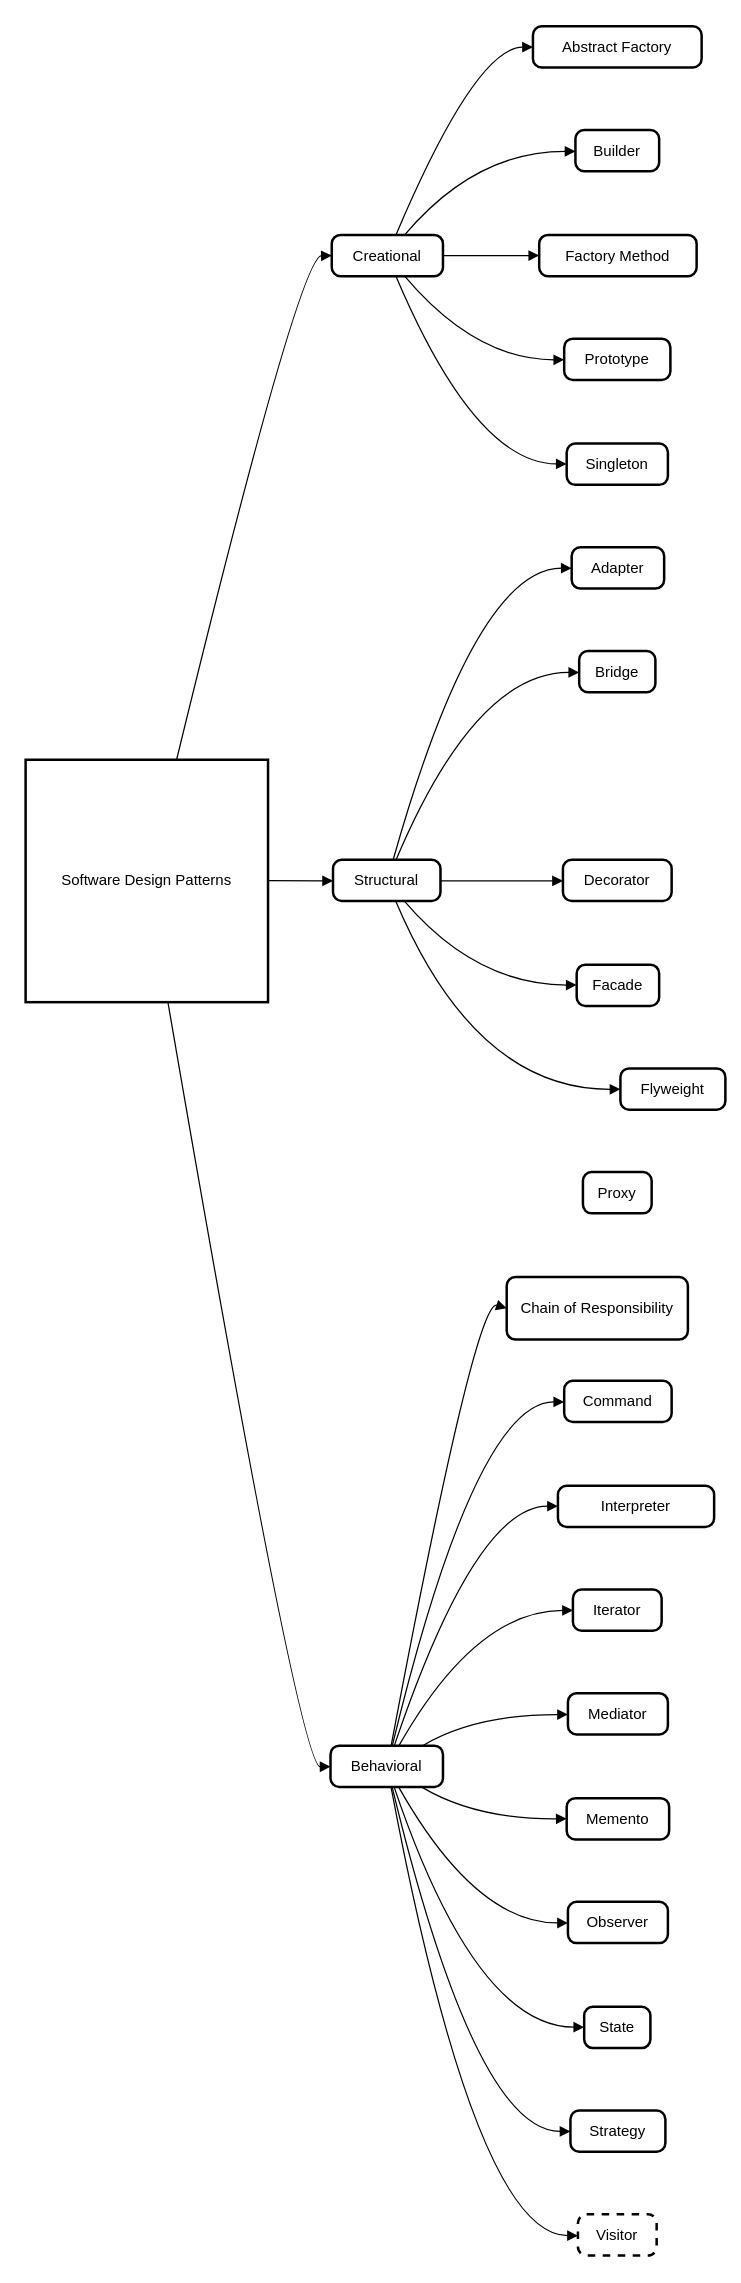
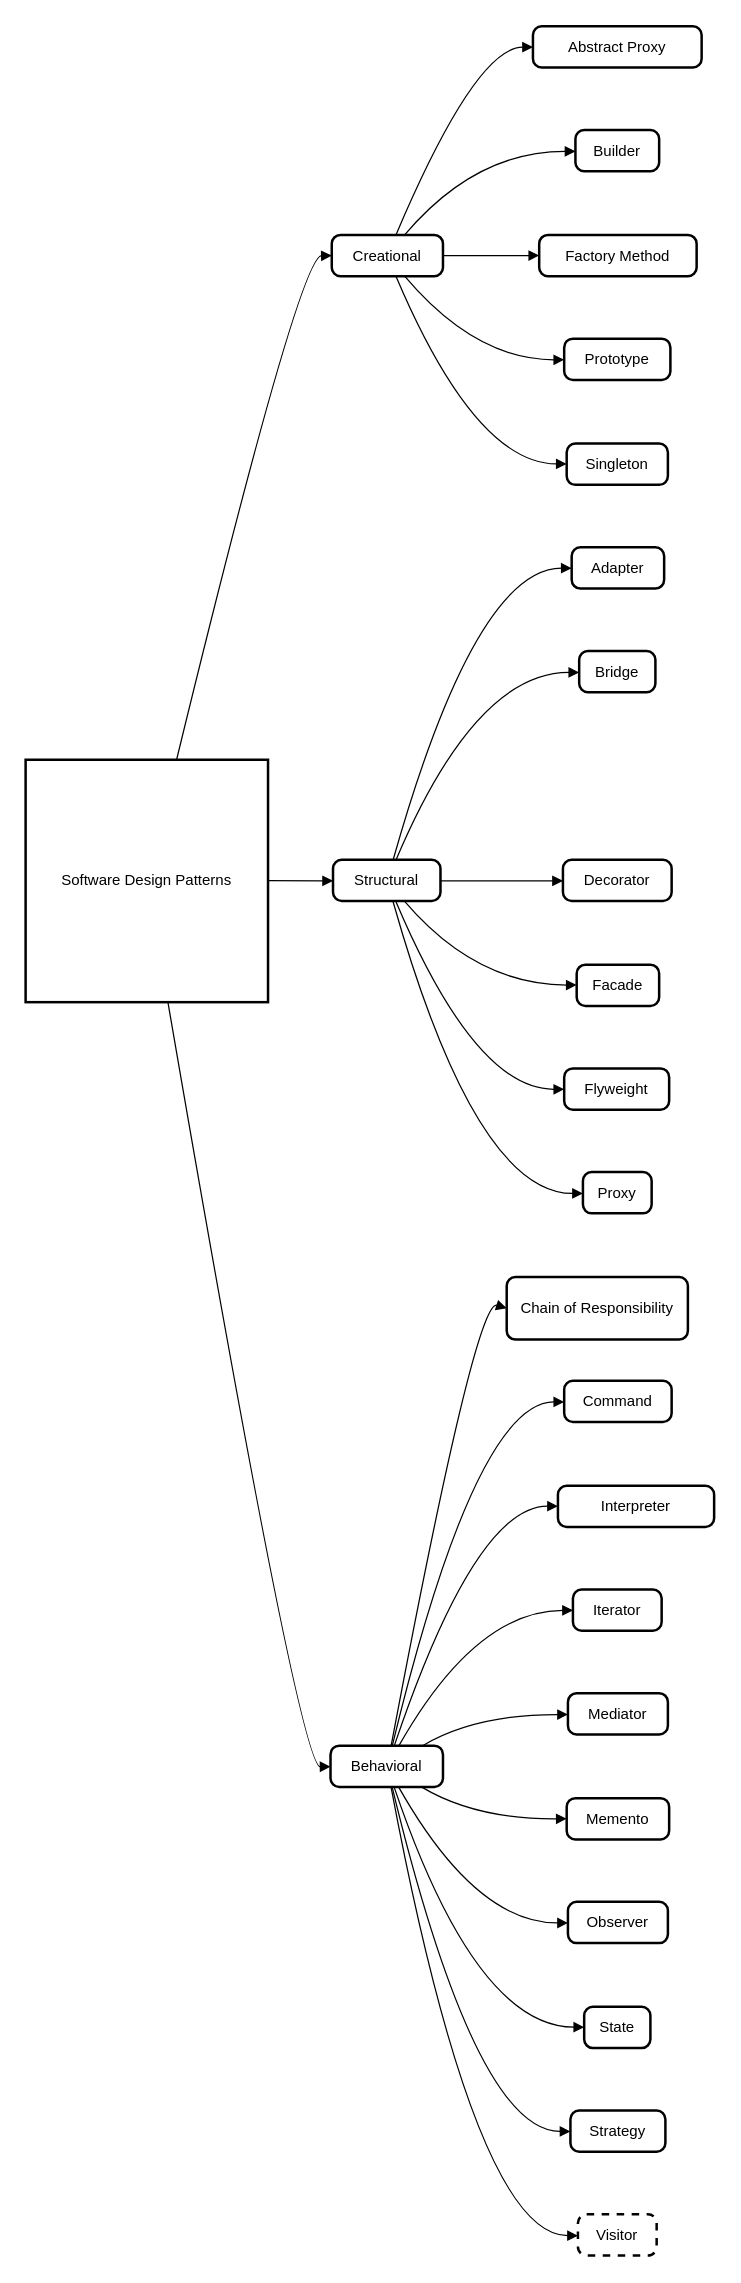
  <mxCell id="0" />
  <mxCell id="1" parent="0" />
  <mxCell id="2" value="Software Design Patterns" style="aspect=fixed;strokeWidth=2;whiteSpace=wrap;rounded=0;" vertex="1" parent="1"><mxGeometry y="607" width="194" height="194" as="geometry" x="20" /></mxCell>
  <mxCell id="3" value="Creational" style="rounded=1;absoluteArcSize=1;arcSize=14;whiteSpace=wrap;strokeWidth=2;" vertex="1" parent="1"><mxGeometry x="265" y="187" width="89" height="33" as="geometry" /></mxCell>
  <mxCell id="4" value="Structural" style="rounded=1;absoluteArcSize=1;arcSize=14;whiteSpace=wrap;strokeWidth=2;" vertex="1" parent="1"><mxGeometry x="266" y="687" width="86" height="33" as="geometry" /></mxCell>
  <mxCell id="5" value="Behavioral" style="rounded=1;absoluteArcSize=1;arcSize=14;whiteSpace=wrap;strokeWidth=2;" vertex="1" parent="1"><mxGeometry x="264" y="1396" width="90" height="33" as="geometry" /></mxCell>
- <mxCell id="6" value="Abstract Factory" style="rounded=1;absoluteArcSize=1;arcSize=14;whiteSpace=wrap;strokeWidth=2;" vertex="1" parent="1"><mxGeometry x="426" width="135" height="33" as="geometry" y="20" /></mxCell>
+ <mxCell id="6" value="Abstract Proxy" style="rounded=1;absoluteArcSize=1;arcSize=14;whiteSpace=wrap;strokeWidth=2;" vertex="1" parent="1"><mxGeometry x="426" width="135" height="33" as="geometry" y="20" /></mxCell>
  <mxCell id="7" value="Builder" style="rounded=1;absoluteArcSize=1;arcSize=14;whiteSpace=wrap;strokeWidth=2;" vertex="1" parent="1"><mxGeometry x="460" y="103" width="67" height="33" as="geometry" /></mxCell>
  <mxCell id="8" value="Factory Method" style="rounded=1;absoluteArcSize=1;arcSize=14;whiteSpace=wrap;strokeWidth=2;" vertex="1" parent="1"><mxGeometry x="431" y="187" width="126" height="33" as="geometry" /></mxCell>
  <mxCell id="9" value="Prototype" style="rounded=1;absoluteArcSize=1;arcSize=14;whiteSpace=wrap;strokeWidth=2;" vertex="1" parent="1"><mxGeometry x="451" y="270" width="85" height="33" as="geometry" /></mxCell>
  <mxCell id="10" value="Singleton" style="rounded=1;absoluteArcSize=1;arcSize=14;whiteSpace=wrap;strokeWidth=2;" vertex="1" parent="1"><mxGeometry x="453" y="354" width="81" height="33" as="geometry" /></mxCell>
  <mxCell id="11" value="Adapter" style="rounded=1;absoluteArcSize=1;arcSize=14;whiteSpace=wrap;strokeWidth=2;" vertex="1" parent="1"><mxGeometry x="457" y="437" width="74" height="33" as="geometry" /></mxCell>
  <mxCell id="12" value="Bridge" style="rounded=1;absoluteArcSize=1;arcSize=14;whiteSpace=wrap;strokeWidth=2;" vertex="1" parent="1"><mxGeometry x="463" y="520" width="61" height="33" as="geometry" /></mxCell>
  <mxCell id="13" value="Decorator" style="rounded=1;absoluteArcSize=1;arcSize=14;whiteSpace=wrap;strokeWidth=2;" vertex="1" parent="1"><mxGeometry x="450" y="687" width="87" height="33" as="geometry" /></mxCell>
  <mxCell id="14" value="Facade" style="rounded=1;absoluteArcSize=1;arcSize=14;whiteSpace=wrap;strokeWidth=2;" vertex="1" parent="1"><mxGeometry x="461" y="771" width="66" height="33" as="geometry" /></mxCell>
- <mxCell id="15" value="Flyweight" style="rounded=1;absoluteArcSize=1;arcSize=14;whiteSpace=wrap;strokeWidth=2;" vertex="1" parent="1"><mxGeometry x="496" y="854" width="84" height="33" as="geometry" /></mxCell>
+ <mxCell id="15" value="Flyweight" style="rounded=1;absoluteArcSize=1;arcSize=14;whiteSpace=wrap;strokeWidth=2;" vertex="1" parent="1"><mxGeometry x="451" y="854" width="84" height="33" as="geometry" /></mxCell>
  <mxCell id="16" value="Proxy" style="rounded=1;absoluteArcSize=1;arcSize=14;whiteSpace=wrap;strokeWidth=2;" vertex="1" parent="1"><mxGeometry x="466" y="937" width="55" height="33" as="geometry" /></mxCell>
  <mxCell id="17" value="Chain of Responsibility" style="rounded=1;absoluteArcSize=1;arcSize=14;whiteSpace=wrap;strokeWidth=2;" vertex="1" parent="1"><mxGeometry x="405" y="1021" width="145" height="50" as="geometry" /></mxCell>
  <mxCell id="18" value="Command" style="rounded=1;absoluteArcSize=1;arcSize=14;whiteSpace=wrap;strokeWidth=2;" vertex="1" parent="1"><mxGeometry x="451" y="1104" width="86" height="33" as="geometry" /></mxCell>
  <mxCell id="19" value="Interpreter" style="rounded=1;absoluteArcSize=1;arcSize=14;whiteSpace=wrap;strokeWidth=2;" vertex="1" parent="1"><mxGeometry x="446" y="1188" width="125" height="33" as="geometry" /></mxCell>
  <mxCell id="20" value="Iterator" style="rounded=1;absoluteArcSize=1;arcSize=14;whiteSpace=wrap;strokeWidth=2;" vertex="1" parent="1"><mxGeometry x="458" y="1271" width="71" height="33" as="geometry" /></mxCell>
  <mxCell id="21" value="Mediator" style="rounded=1;absoluteArcSize=1;arcSize=14;whiteSpace=wrap;strokeWidth=2;" vertex="1" parent="1"><mxGeometry x="454" y="1354" width="80" height="33" as="geometry" /></mxCell>
  <mxCell id="22" value="Memento" style="rounded=1;absoluteArcSize=1;arcSize=14;whiteSpace=wrap;strokeWidth=2;" vertex="1" parent="1"><mxGeometry x="453" y="1438" width="82" height="33" as="geometry" /></mxCell>
  <mxCell id="23" value="Observer" style="rounded=1;absoluteArcSize=1;arcSize=14;whiteSpace=wrap;strokeWidth=2;" vertex="1" parent="1"><mxGeometry x="454" y="1521" width="80" height="33" as="geometry" /></mxCell>
  <mxCell id="24" value="State" style="rounded=1;absoluteArcSize=1;arcSize=14;whiteSpace=wrap;strokeWidth=2;" vertex="1" parent="1"><mxGeometry x="467" y="1605" width="53" height="33" as="geometry" /></mxCell>
  <mxCell id="25" value="Strategy" style="rounded=1;absoluteArcSize=1;arcSize=14;whiteSpace=wrap;strokeWidth=2;" vertex="1" parent="1"><mxGeometry x="456" y="1688" width="76" height="33" as="geometry" /></mxCell>
  <mxCell id="26" value="Visitor" style="rounded=1;absoluteArcSize=1;arcSize=14;whiteSpace=wrap;strokeWidth=2;dashed=1;" vertex="1" parent="1"><mxGeometry x="462" y="1771" width="63" height="33" as="geometry" /></mxCell>
  <mxCell id="27" value="" style="curved=1;startArrow=none;endArrow=block;exitX=0.623;exitY=-0.001;entryX=-0.003;entryY=0.5;" edge="1" parent="1" source="2" target="3"><mxGeometry relative="1" as="geometry"><Array as="points"><mxPoint x="239" y="204" /></Array></mxGeometry></mxCell>
  <mxCell id="28" value="" style="curved=1;startArrow=none;endArrow=block;exitX=1.001;exitY=0.499;entryX=0.002;entryY=0.512;" edge="1" parent="1" source="2" target="4"><mxGeometry relative="1" as="geometry"><Array as="points" /></mxGeometry></mxCell>
  <mxCell id="29" value="" style="curved=1;startArrow=none;endArrow=block;exitX=0.587;exitY=1.0;entryX=0.003;entryY=0.509;" edge="1" parent="1" source="2" target="5"><mxGeometry relative="1" as="geometry"><Array as="points"><mxPoint x="239" y="1413" /></Array></mxGeometry></mxCell>
  <mxCell id="30" value="" style="curved=1;startArrow=none;endArrow=block;exitX=0.578;exitY=-0.006;entryX=-0.0;entryY=0.506;" edge="1" parent="1" source="3" target="6"><mxGeometry relative="1" as="geometry"><Array as="points"><mxPoint x="380" y="37" /></Array></mxGeometry></mxCell>
  <mxCell id="31" value="" style="curved=1;startArrow=none;endArrow=block;exitX=0.657;exitY=-0.006;entryX=0.003;entryY=0.518;" edge="1" parent="1" source="3" target="7"><mxGeometry relative="1" as="geometry"><Array as="points"><mxPoint x="380" y="120" /></Array></mxGeometry></mxCell>
  <mxCell id="32" value="" style="curved=1;startArrow=none;endArrow=block;exitX=1.001;exitY=0.5;entryX=-0.004;entryY=0.5;" edge="1" parent="1" source="3" target="8"><mxGeometry relative="1" as="geometry"><Array as="points" /></mxGeometry></mxCell>
  <mxCell id="33" value="" style="curved=1;startArrow=none;endArrow=block;exitX=0.657;exitY=1.006;entryX=0.003;entryY=0.512;" edge="1" parent="1" source="3" target="9"><mxGeometry relative="1" as="geometry"><Array as="points"><mxPoint x="380" y="287" /></Array></mxGeometry></mxCell>
  <mxCell id="34" value="" style="curved=1;startArrow=none;endArrow=block;exitX=0.578;exitY=1.006;entryX=0.001;entryY=0.494;" edge="1" parent="1" source="3" target="10"><mxGeometry relative="1" as="geometry"><Array as="points"><mxPoint x="380" y="370" /></Array></mxGeometry></mxCell>
  <mxCell id="35" value="" style="curved=1;startArrow=none;endArrow=block;exitX=0.559;exitY=0.006;entryX=-0.003;entryY=0.506;" edge="1" parent="1" source="4" target="11"><mxGeometry relative="1" as="geometry"><Array as="points"><mxPoint x="380" y="454" /></Array></mxGeometry></mxCell>
  <mxCell id="36" value="" style="curved=1;startArrow=none;endArrow=block;exitX=0.586;exitY=0.006;entryX=0.006;entryY=0.518;" edge="1" parent="1" source="4" target="12"><mxGeometry relative="1" as="geometry"><Array as="points"><mxPoint x="380" y="537" /></Array></mxGeometry></mxCell>
  <mxCell id="37" value="" style="curved=1;startArrow=none;endArrow=block;exitX=1.007;exitY=0.512;entryX=0.003;entryY=0.512;" edge="1" parent="1" source="4" target="13"><mxGeometry relative="1" as="geometry"><Array as="points" /></mxGeometry></mxCell>
  <mxCell id="38" value="" style="curved=1;startArrow=none;endArrow=block;exitX=0.668;exitY=1.018;entryX=-0.004;entryY=0.494;" edge="1" parent="1" source="4" target="14"><mxGeometry relative="1" as="geometry"><Array as="points"><mxPoint x="380" y="787" /></Array></mxGeometry></mxCell>
  <mxCell id="39" value="" style="curved=1;startArrow=none;endArrow=block;exitX=0.586;exitY=1.018;entryX=0.006;entryY=0.506;" edge="1" parent="1" source="4" target="15"><mxGeometry relative="1" as="geometry"><Array as="points"><mxPoint x="380" y="871" /></Array></mxGeometry></mxCell>
+ <mxCell id="40" value="" style="curved=1;startArrow=none;endArrow=block;exitX=0.559;exitY=1.018;entryX=0.005;entryY=0.518;" edge="1" parent="1" source="4" target="16"><mxGeometry relative="1" as="geometry"><Array as="points"><mxPoint x="380" y="954" /></Array></mxGeometry></mxCell>
  <mxCell id="41" value="" style="curved=1;startArrow=none;endArrow=block;exitX=0.539;exitY=0.003;entryX=-0.002;entryY=0.5;" edge="1" parent="1" source="5" target="17"><mxGeometry relative="1" as="geometry"><Array as="points"><mxPoint x="380" y="1038" /></Array></mxGeometry></mxCell>
  <mxCell id="42" value="" style="curved=1;startArrow=none;endArrow=block;exitX=0.549;exitY=0.003;entryX=-0.003;entryY=0.512;" edge="1" parent="1" source="5" target="18"><mxGeometry relative="1" as="geometry"><Array as="points"><mxPoint x="380" y="1121" /></Array></mxGeometry></mxCell>
  <mxCell id="43" value="" style="curved=1;startArrow=none;endArrow=block;exitX=0.567;exitY=0.003;entryX=-0.001;entryY=0.494;" edge="1" parent="1" source="5" target="19"><mxGeometry relative="1" as="geometry"><Array as="points"><mxPoint x="380" y="1204" /></Array></mxGeometry></mxCell>
  <mxCell id="44" value="" style="curved=1;startArrow=none;endArrow=block;exitX=0.608;exitY=0.003;entryX=0.0;entryY=0.506;" edge="1" parent="1" source="5" target="20"><mxGeometry relative="1" as="geometry"><Array as="points"><mxPoint x="380" y="1288" /></Array></mxGeometry></mxCell>
  <mxCell id="45" value="" style="curved=1;startArrow=none;endArrow=block;exitX=0.817;exitY=0.003;entryX=-0.003;entryY=0.518;" edge="1" parent="1" source="5" target="21"><mxGeometry relative="1" as="geometry"><Array as="points"><mxPoint x="380" y="1371" /></Array></mxGeometry></mxCell>
  <mxCell id="46" value="" style="curved=1;startArrow=none;endArrow=block;exitX=0.817;exitY=1.015;entryX=-0.003;entryY=0.5;" edge="1" parent="1" source="5" target="22"><mxGeometry relative="1" as="geometry"><Array as="points"><mxPoint x="380" y="1455" /></Array></mxGeometry></mxCell>
  <mxCell id="47" value="" style="curved=1;startArrow=none;endArrow=block;exitX=0.608;exitY=1.015;entryX=-0.003;entryY=0.512;" edge="1" parent="1" source="5" target="23"><mxGeometry relative="1" as="geometry"><Array as="points"><mxPoint x="380" y="1538" /></Array></mxGeometry></mxCell>
  <mxCell id="48" value="" style="curved=1;startArrow=none;endArrow=block;exitX=0.567;exitY=1.015;entryX=0.007;entryY=0.494;" edge="1" parent="1" source="5" target="24"><mxGeometry relative="1" as="geometry"><Array as="points"><mxPoint x="380" y="1621" /></Array></mxGeometry></mxCell>
  <mxCell id="49" value="" style="curved=1;startArrow=none;endArrow=block;exitX=0.549;exitY=1.015;entryX=-0.001;entryY=0.506;" edge="1" parent="1" source="5" target="25"><mxGeometry relative="1" as="geometry"><Array as="points"><mxPoint x="380" y="1705" /></Array></mxGeometry></mxCell>
  <mxCell id="50" value="" style="curved=1;startArrow=none;endArrow=block;exitX=0.539;exitY=1.015;entryX=0.006;entryY=0.518;" edge="1" parent="1" source="5" target="26"><mxGeometry relative="1" as="geometry"><Array as="points"><mxPoint x="380" y="1788" /></Array></mxGeometry></mxCell>
